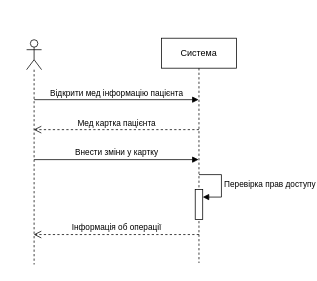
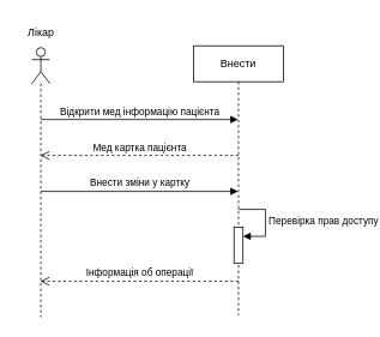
  <mxCell id="0" />
  <mxCell id="1" parent="0" />
  <mxCell id="2" value="" style="shape=umlLifeline;perimeter=lifelinePerimeter;whiteSpace=wrap;html=1;container=1;dropTarget=0;collapsible=0;recursiveResize=0;outlineConnect=0;portConstraint=eastwest;newEdgeStyle={&quot;curved&quot;:0,&quot;rounded&quot;:0};participant=umlActor;" vertex="1" parent="1"><mxGeometry x="35" y="52" width="20" height="300" as="geometry" /></mxCell>
- <mxCell id="3" value="Система" style="shape=umlLifeline;perimeter=lifelinePerimeter;whiteSpace=wrap;html=1;container=1;dropTarget=0;collapsible=0;recursiveResize=0;outlineConnect=0;portConstraint=eastwest;newEdgeStyle={&quot;curved&quot;:0,&quot;rounded&quot;:0};" vertex="1" parent="1"><mxGeometry x="215" y="50" width="100" height="300" as="geometry" /></mxCell>
+ <mxCell id="3" value="Внести" style="shape=umlLifeline;perimeter=lifelinePerimeter;whiteSpace=wrap;html=1;container=1;dropTarget=0;collapsible=0;recursiveResize=0;outlineConnect=0;portConstraint=eastwest;newEdgeStyle={&quot;curved&quot;:0,&quot;rounded&quot;:0};" vertex="1" parent="1"><mxGeometry x="215" y="50" width="100" height="300" as="geometry" /></mxCell>
  <mxCell id="4" value="" style="html=1;points=[[0,0,0,0,5],[0,1,0,0,-5],[1,0,0,0,5],[1,1,0,0,-5]];perimeter=orthogonalPerimeter;outlineConnect=0;targetShapes=umlLifeline;portConstraint=eastwest;newEdgeStyle={&quot;curved&quot;:0,&quot;rounded&quot;:0};" vertex="1" parent="3"><mxGeometry x="45" y="202" width="10" height="40" as="geometry" /></mxCell>
  <mxCell id="5" value="Перевірка прав доступу" style="html=1;align=left;spacingLeft=2;endArrow=block;rounded=0;edgeStyle=orthogonalEdgeStyle;curved=0;rounded=0;" edge="1" target="4" parent="3"><mxGeometry relative="1" as="geometry"><mxPoint x="50" y="182" as="sourcePoint" /><Array as="points"><mxPoint x="80" y="212" /></Array></mxGeometry></mxCell>
+ <mxCell id="6" value="Лікар" style="text;html=1;align=center;verticalAlign=middle;resizable=0;points=[];autosize=1;strokeColor=none;fillColor=none;" vertex="1" parent="1"><mxGeometry x="20" y="20" width="50" height="30" as="geometry" /></mxCell>
  <mxCell id="7" value="Відкрити мед інформацію пацієнта" style="html=1;verticalAlign=bottom;endArrow=block;curved=0;rounded=0;" edge="1" parent="1" target="3"><mxGeometry width="80" relative="1" as="geometry"><mxPoint x="45" y="132" as="sourcePoint" /><mxPoint x="125" y="132" as="targetPoint" /></mxGeometry></mxCell>
  <mxCell id="8" value="Мед картка пацієнта" style="html=1;verticalAlign=bottom;endArrow=open;dashed=1;endSize=8;curved=0;rounded=0;" edge="1" parent="1" target="2"><mxGeometry relative="1" as="geometry"><mxPoint x="265" y="172" as="sourcePoint" /><mxPoint x="185" y="172" as="targetPoint" /></mxGeometry></mxCell>
  <mxCell id="9" value="Внести зміни у картку" style="html=1;verticalAlign=bottom;endArrow=block;curved=0;rounded=0;" edge="1" parent="1" target="3"><mxGeometry width="80" relative="1" as="geometry"><mxPoint x="45" y="212" as="sourcePoint" /><mxPoint x="125" y="212" as="targetPoint" /></mxGeometry></mxCell>
  <mxCell id="10" value="Інформація об операції" style="html=1;verticalAlign=bottom;endArrow=open;dashed=1;endSize=8;curved=0;rounded=0;" edge="1" parent="1" target="2"><mxGeometry relative="1" as="geometry"><mxPoint x="265" y="312" as="sourcePoint" /><mxPoint x="185" y="312" as="targetPoint" /></mxGeometry></mxCell>
